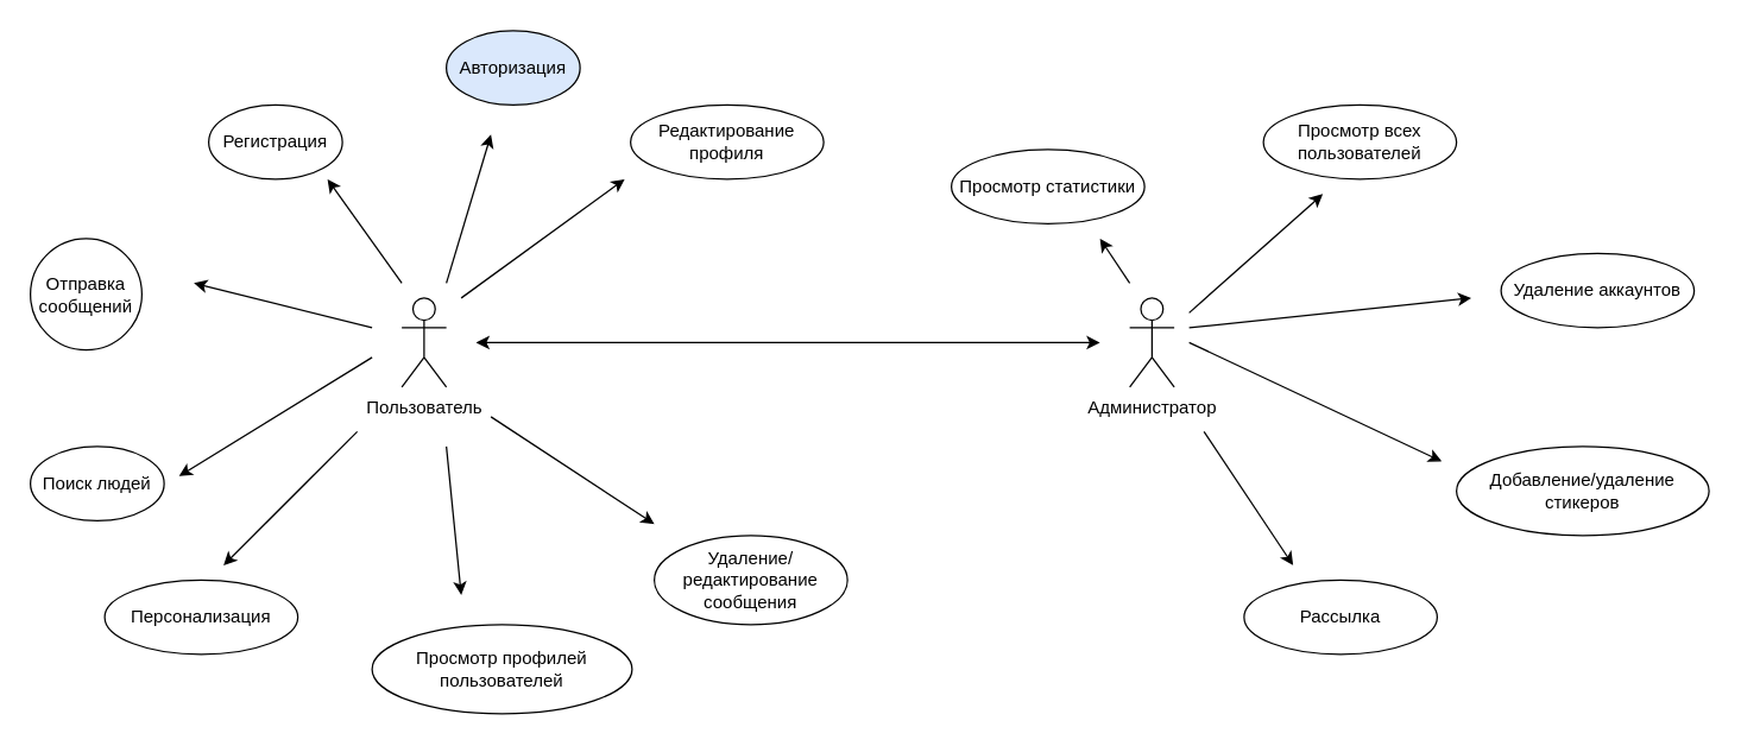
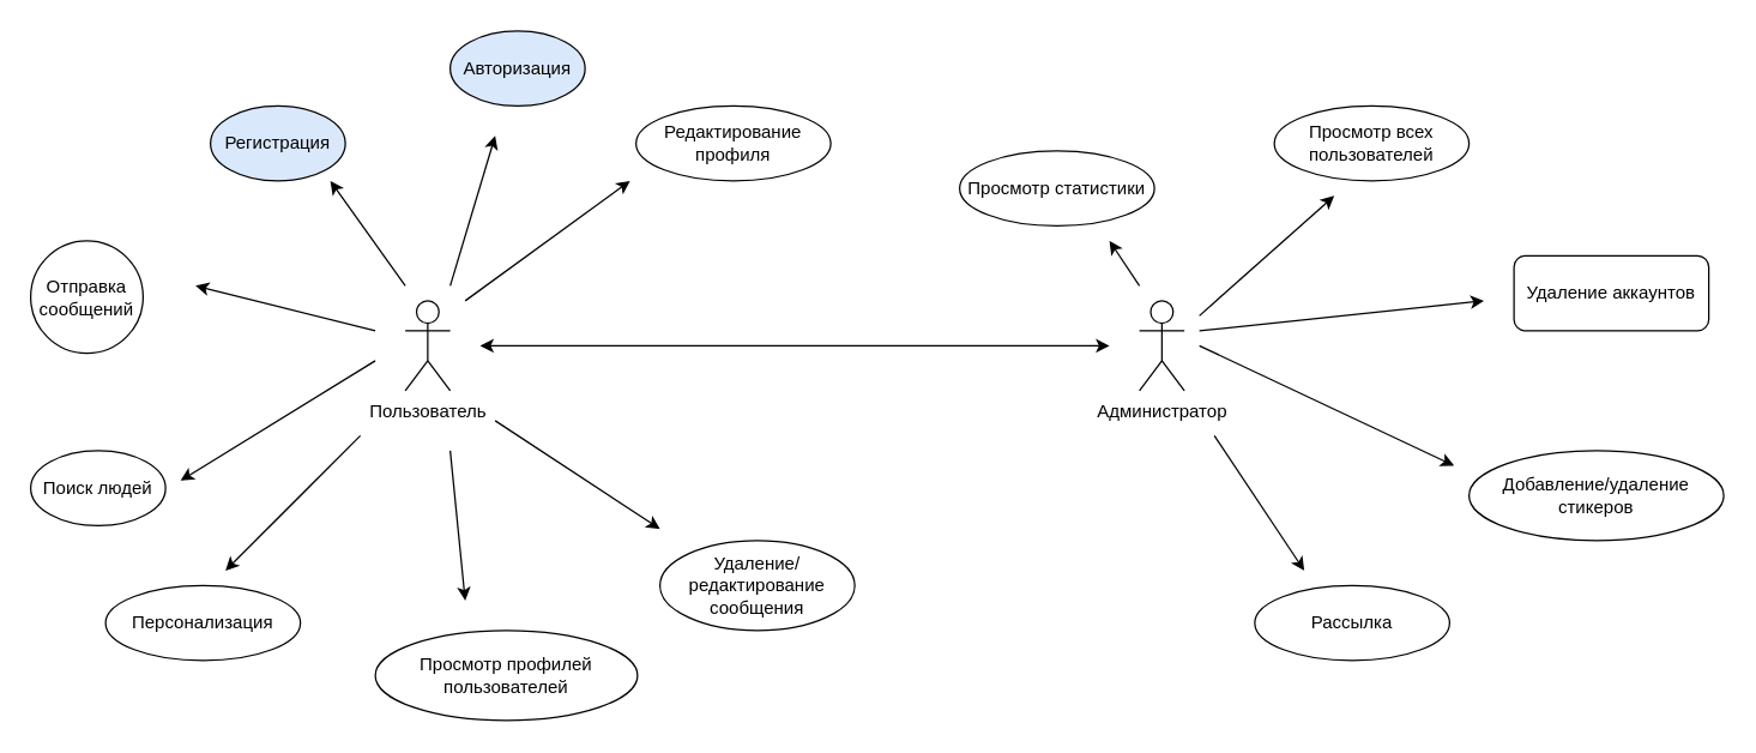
  <mxCell id="0" />
  <mxCell id="1" parent="0" />
  <mxCell id="2" value="Пользователь" style="shape=umlActor;verticalLabelPosition=bottom;verticalAlign=top;html=1;outlineConnect=0;" vertex="1" parent="1"><mxGeometry x="270" y="200" width="30" height="60" as="geometry" /></mxCell>
  <mxCell id="3" value="Администратор" style="shape=umlActor;verticalLabelPosition=bottom;verticalAlign=top;html=1;outlineConnect=0;" vertex="1" parent="1"><mxGeometry x="760" y="200" width="30" height="60" as="geometry" /></mxCell>
- <mxCell id="4" value="Регистрация" style="ellipse;whiteSpace=wrap;html=1;" vertex="1" parent="1"><mxGeometry y="70" width="90" height="50" as="geometry" x="140" /></mxCell>
+ <mxCell id="4" value="Регистрация" style="ellipse;whiteSpace=wrap;html=1;fillColor=#dae8fc;" vertex="1" parent="1"><mxGeometry y="70" width="90" height="50" as="geometry" x="140" /></mxCell>
  <mxCell id="5" value="Авторизация" style="ellipse;whiteSpace=wrap;html=1;fillColor=#dae8fc;" vertex="1" parent="1"><mxGeometry x="300" y="20" width="90" height="50" as="geometry" /></mxCell>
  <mxCell id="6" value="Редактирование профиля" style="ellipse;whiteSpace=wrap;html=1;" vertex="1" parent="1"><mxGeometry x="424" y="70" width="130" height="50" as="geometry" /></mxCell>
  <mxCell id="7" value="Отправка сообщений" style="ellipse;whiteSpace=wrap;html=1;" vertex="1" parent="1"><mxGeometry x="20" y="160" width="75" height="75" as="geometry" /></mxCell>
  <mxCell id="8" value="Поиск людей" style="ellipse;whiteSpace=wrap;html=1;" vertex="1" parent="1"><mxGeometry x="20" y="300" width="90" height="50" as="geometry" /></mxCell>
  <mxCell id="9" value="Персонализация" style="ellipse;whiteSpace=wrap;html=1;" vertex="1" parent="1"><mxGeometry x="70" y="390" width="130" height="50" as="geometry" /></mxCell>
  <mxCell id="10" value="Просмотр профилей пользователей" style="ellipse;whiteSpace=wrap;html=1;" vertex="1" parent="1"><mxGeometry x="250" y="420" width="175" height="60" as="geometry" /></mxCell>
  <mxCell id="11" value="Удаление/редактирование сообщения" style="ellipse;whiteSpace=wrap;html=1;" vertex="1" parent="1"><mxGeometry x="440" y="360" width="130" height="60" as="geometry" /></mxCell>
  <mxCell id="12" value="" style="endArrow=classic;html=1;rounded=0;" edge="1" parent="1"><mxGeometry width="50" height="50" relative="1" as="geometry"><mxPoint x="300" y="190" as="sourcePoint" /><mxPoint x="330" y="90" as="targetPoint" /></mxGeometry></mxCell>
  <mxCell id="13" value="" style="endArrow=classic;html=1;rounded=0;" edge="1" parent="1"><mxGeometry width="50" height="50" relative="1" as="geometry"><mxPoint x="310" y="200" as="sourcePoint" /><mxPoint x="420" y="120" as="targetPoint" /></mxGeometry></mxCell>
  <mxCell id="14" value="" style="endArrow=classic;html=1;rounded=0;" edge="1" parent="1"><mxGeometry width="50" height="50" relative="1" as="geometry"><mxPoint x="330" y="280" as="sourcePoint" /><mxPoint x="440" y="352.222" as="targetPoint" /></mxGeometry></mxCell>
  <mxCell id="15" value="" style="endArrow=classic;html=1;rounded=0;" edge="1" parent="1"><mxGeometry width="50" height="50" relative="1" as="geometry"><mxPoint x="300" y="300" as="sourcePoint" /><mxPoint x="310" y="400" as="targetPoint" /></mxGeometry></mxCell>
  <mxCell id="16" value="" style="endArrow=classic;html=1;rounded=0;" edge="1" parent="1"><mxGeometry width="50" height="50" relative="1" as="geometry"><mxPoint x="240" y="290" as="sourcePoint" /><mxPoint x="150" y="380" as="targetPoint" /></mxGeometry></mxCell>
  <mxCell id="17" value="" style="endArrow=classic;html=1;rounded=0;" edge="1" parent="1"><mxGeometry width="50" height="50" relative="1" as="geometry"><mxPoint x="250" y="240" as="sourcePoint" /><mxPoint x="120" y="320" as="targetPoint" /></mxGeometry></mxCell>
  <mxCell id="18" value="" style="endArrow=classic;html=1;rounded=0;" edge="1" parent="1"><mxGeometry width="50" height="50" relative="1" as="geometry"><mxPoint x="250" y="220" as="sourcePoint" /><mxPoint x="130" y="190" as="targetPoint" /></mxGeometry></mxCell>
  <mxCell id="19" value="" style="endArrow=classic;html=1;rounded=0;" edge="1" parent="1"><mxGeometry width="50" height="50" relative="1" as="geometry"><mxPoint x="270" y="190" as="sourcePoint" /><mxPoint x="220" y="120" as="targetPoint" /></mxGeometry></mxCell>
  <mxCell id="20" value="" style="endArrow=classic;html=1;rounded=0;startArrow=classic;startFill=1;" edge="1" parent="1"><mxGeometry width="50" height="50" relative="1" as="geometry"><mxPoint x="740" y="230" as="sourcePoint" /><mxPoint x="320" y="230" as="targetPoint" /></mxGeometry></mxCell>
  <mxCell id="21" value="Просмотр статистики" style="ellipse;whiteSpace=wrap;html=1;" vertex="1" parent="1"><mxGeometry x="640" y="100" width="130" height="50" as="geometry" /></mxCell>
  <mxCell id="22" value="Просмотр всех пользователей" style="ellipse;whiteSpace=wrap;html=1;" vertex="1" parent="1"><mxGeometry x="850" y="70" width="130" height="50" as="geometry" /></mxCell>
- <mxCell id="23" value="Удаление аккаунтов" style="ellipse;whiteSpace=wrap;html=1;" vertex="1" parent="1"><mxGeometry x="1010" y="170" width="130" height="50" as="geometry" /></mxCell>
+ <mxCell id="23" value="Удаление аккаунтов" style="whiteSpace=wrap;html=1;rounded=1;" vertex="1" parent="1"><mxGeometry x="1010" y="170" width="130" height="50" as="geometry" /></mxCell>
  <mxCell id="24" value="Добавление/удаление стикеров" style="ellipse;whiteSpace=wrap;html=1;" vertex="1" parent="1"><mxGeometry x="980" y="300" width="170" height="60" as="geometry" /></mxCell>
  <mxCell id="25" value="Рассылка" style="ellipse;whiteSpace=wrap;html=1;" vertex="1" parent="1"><mxGeometry x="837" y="390" width="130" height="50" as="geometry" /></mxCell>
  <mxCell id="26" value="" style="endArrow=classic;html=1;rounded=0;" edge="1" parent="1"><mxGeometry width="50" height="50" relative="1" as="geometry"><mxPoint x="760" y="190" as="sourcePoint" /><mxPoint x="740" y="160" as="targetPoint" /></mxGeometry></mxCell>
  <mxCell id="27" value="" style="endArrow=classic;html=1;rounded=0;" edge="1" parent="1"><mxGeometry width="50" height="50" relative="1" as="geometry"><mxPoint x="800" y="210" as="sourcePoint" /><mxPoint x="890" y="130" as="targetPoint" /></mxGeometry></mxCell>
  <mxCell id="28" value="" style="endArrow=classic;html=1;rounded=0;" edge="1" parent="1"><mxGeometry width="50" height="50" relative="1" as="geometry"><mxPoint x="800" y="220" as="sourcePoint" /><mxPoint x="990" y="200" as="targetPoint" /></mxGeometry></mxCell>
  <mxCell id="29" value="" style="endArrow=classic;html=1;rounded=0;" edge="1" parent="1"><mxGeometry width="50" height="50" relative="1" as="geometry"><mxPoint x="800" y="230" as="sourcePoint" /><mxPoint x="970" y="310" as="targetPoint" /></mxGeometry></mxCell>
  <mxCell id="30" value="" style="endArrow=classic;html=1;rounded=0;" edge="1" parent="1"><mxGeometry width="50" height="50" relative="1" as="geometry"><mxPoint x="810" y="290" as="sourcePoint" /><mxPoint x="870" y="380" as="targetPoint" /></mxGeometry></mxCell>
